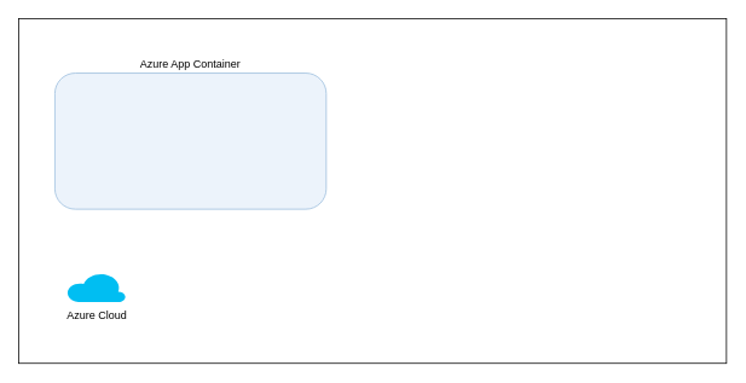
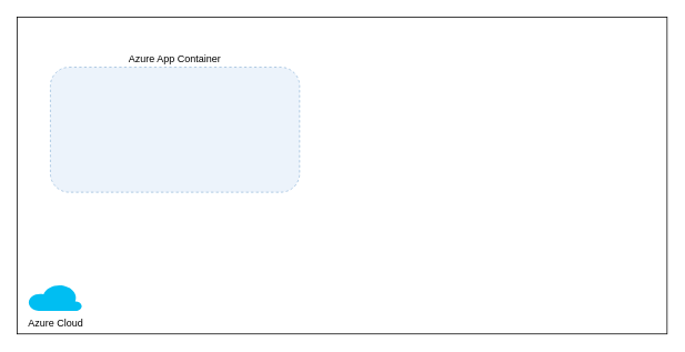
  <mxCell id="0" />
  <mxCell id="1" parent="0" />
  <mxCell id="2" value="" style="group" vertex="1" connectable="0" parent="1"><mxGeometry x="20" y="20" width="780" height="380" as="geometry" /></mxCell>
  <mxCell id="3" value="" style="rounded=0;whiteSpace=wrap;html=1;" vertex="1" parent="2"><mxGeometry width="780.0" height="380" as="geometry" /></mxCell>
- <mxCell id="4" value="Azure Cloud" style="verticalLabelPosition=bottom;html=1;verticalAlign=top;align=center;strokeColor=none;fillColor=#00BEF2;shape=mxgraph.azure.cloud;" vertex="1" parent="2"><mxGeometry x="53" y="280" width="65" height="32.5" as="geometry" /></mxCell>
+ <mxCell id="4" value="Azure Cloud" style="verticalLabelPosition=bottom;html=1;verticalAlign=top;align=center;strokeColor=none;fillColor=#00BEF2;shape=mxgraph.azure.cloud;" vertex="1" parent="2"><mxGeometry x="13.0" y="320" width="65" height="32.5" as="geometry" /></mxCell>
  <mxCell id="5" value="" style="group" vertex="1" connectable="0" parent="2"><mxGeometry x="40" y="60" width="299" height="150" as="geometry" /></mxCell>
- <mxCell id="6" value="Azure App Container" style="rounded=1;whiteSpace=wrap;html=1;align=center;horizontal=1;verticalAlign=bottom;fillColor=#ECF3FB;strokeColor=#9ABCDD;labelPosition=center;verticalLabelPosition=top;" vertex="1" parent="5"><mxGeometry width="299.0" height="150" as="geometry" /></mxCell>
+ <mxCell id="6" value="Azure App Container" style="rounded=1;whiteSpace=wrap;html=1;align=center;horizontal=1;verticalAlign=bottom;fillColor=#ECF3FB;strokeColor=#9ABCDD;labelPosition=center;verticalLabelPosition=top;dashed=1;" vertex="1" parent="5"><mxGeometry width="299.0" height="150" as="geometry" /></mxCell>
